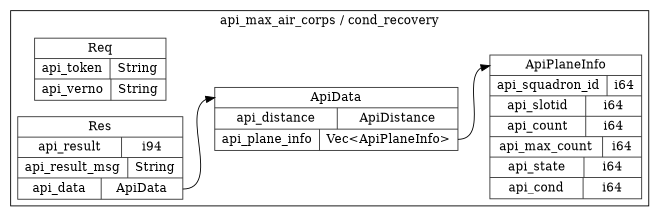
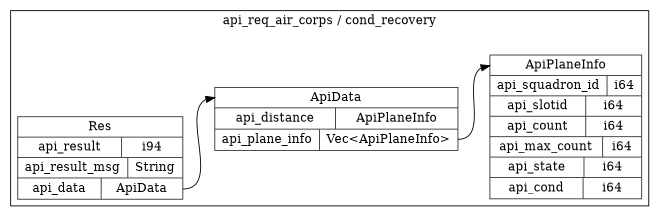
  digraph {
    rankdir=LR
    node [color=gray20 shape=record style=solid]
    n1 [label="<ApiPlaneInfo> ApiPlaneInfo  | { api_squadron_id | <api_squadron_id> i64 } | { api_slotid | <api_slotid> i64 } | { api_count | <api_count> i64 } | { api_max_count | <api_max_count> i64 } | { api_state | <api_state> i64 } | { api_cond | <api_cond> i64 }"]
-   n2 [label="<Req> Req  | { api_token | <api_token> String } | { api_verno | <api_verno> String }"]
-   n3 [label="<ApiData> ApiData  | { api_distance | <api_distance> ApiDistance } | { api_plane_info | <api_plane_info> Vec\<ApiPlaneInfo\> }"]
+   n3 [label="<ApiData> ApiData  | { api_distance | <api_distance> ApiPlaneInfo } | { api_plane_info | <api_plane_info> Vec\<ApiPlaneInfo\> }"]
    n4 [label="<Res> Res  | { api_result | <api_result> i94 } | { api_result_msg | <api_result_msg> String } | { api_data | <api_data> ApiData }"]
    subgraph cluster_1 {
-     label="api_max_air_corps / cond_recovery"
+     label="api_req_air_corps / cond_recovery"
      n1
-     n2
      n3
      n4
    }
    n3 -> n1 [headport="ApiPlaneInfo:w" tailport="api_plane_info:e"]
    n4 -> n3 [headport="ApiData:w" tailport="api_data:e"]
  }
